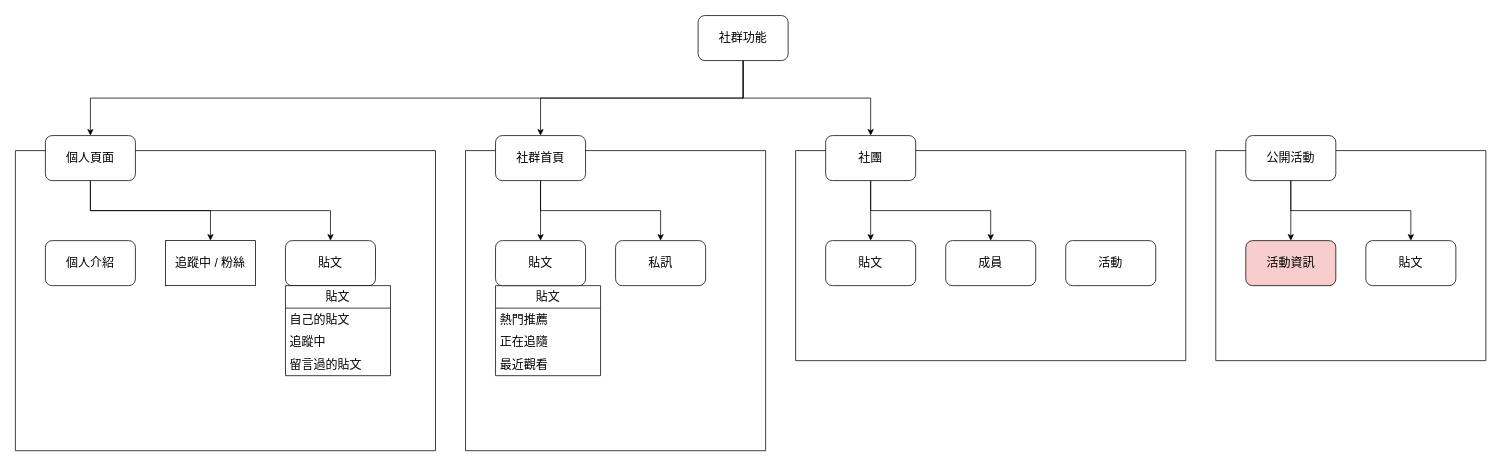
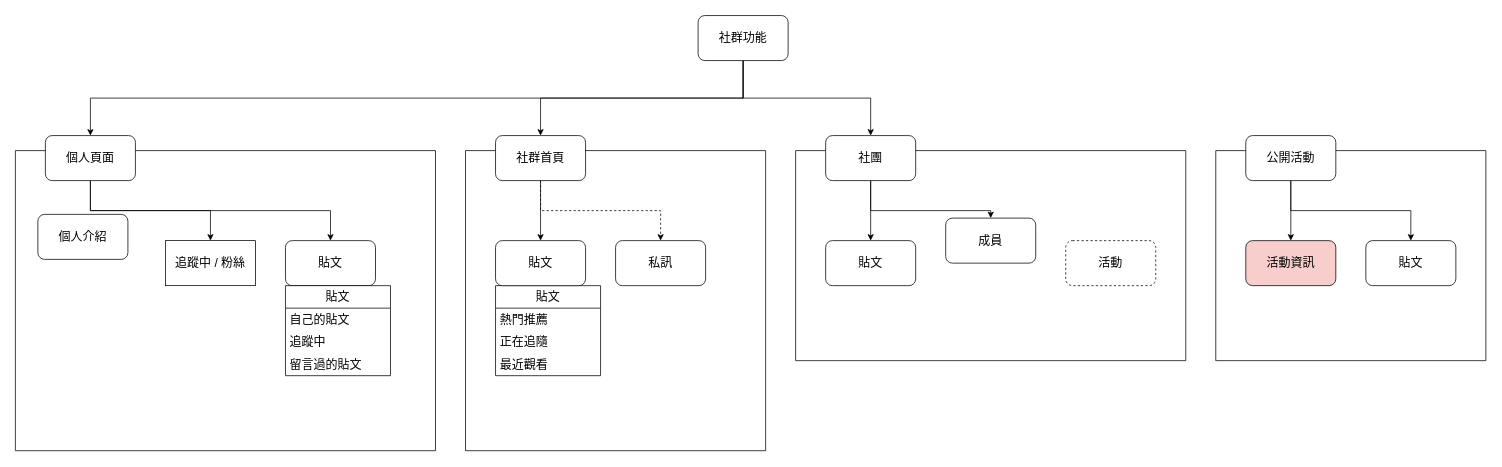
  <mxCell id="0" />
  <mxCell id="1" parent="0" />
  <mxCell id="2" style="edgeStyle=orthogonalEdgeStyle;rounded=0;orthogonalLoop=1;jettySize=auto;html=1;exitX=0.5;exitY=1;exitDx=0;exitDy=0;" edge="1" parent="1" source="5" target="39"><mxGeometry relative="1" as="geometry" /></mxCell>
  <mxCell id="3" style="edgeStyle=orthogonalEdgeStyle;rounded=0;orthogonalLoop=1;jettySize=auto;html=1;exitX=0.5;exitY=1;exitDx=0;exitDy=0;" edge="1" parent="1" source="5" target="9"><mxGeometry relative="1" as="geometry" /></mxCell>
  <mxCell id="4" style="edgeStyle=orthogonalEdgeStyle;rounded=0;orthogonalLoop=1;jettySize=auto;html=1;entryX=0.5;entryY=0;entryDx=0;entryDy=0;exitX=0.5;exitY=1;exitDx=0;exitDy=0;" edge="1" parent="1" source="5" target="22"><mxGeometry relative="1" as="geometry" /></mxCell>
  <mxCell id="5" value="&lt;font style=&quot;font-size: 16px;&quot;&gt;社群功能&lt;/font&gt;" style="rounded=1;whiteSpace=wrap;html=1;" vertex="1" parent="1"><mxGeometry x="930" y="20" width="120" height="60" as="geometry" /></mxCell>
  <mxCell id="6" value="" style="swimlane;startSize=0;" vertex="1" parent="1"><mxGeometry x="620" y="200" width="400" height="400" as="geometry"><mxRectangle x="90" y="360" width="50" height="40" as="alternateBounds" /></mxGeometry></mxCell>
  <mxCell id="7" style="edgeStyle=orthogonalEdgeStyle;rounded=0;orthogonalLoop=1;jettySize=auto;html=1;entryX=0.5;entryY=0;entryDx=0;entryDy=0;" edge="1" parent="6" source="9" target="14"><mxGeometry relative="1" as="geometry" /></mxCell>
- <mxCell id="8" style="edgeStyle=orthogonalEdgeStyle;rounded=0;orthogonalLoop=1;jettySize=auto;html=1;exitX=0.5;exitY=1;exitDx=0;exitDy=0;" edge="1" parent="6" source="9" target="15"><mxGeometry relative="1" as="geometry" /></mxCell>
+ <mxCell id="8" style="edgeStyle=orthogonalEdgeStyle;rounded=0;orthogonalLoop=1;jettySize=auto;html=1;exitX=0.5;exitY=1;exitDx=0;exitDy=0;dashed=1;" edge="1" parent="6" source="9" target="15"><mxGeometry relative="1" as="geometry" /></mxCell>
  <mxCell id="9" value="&lt;font style=&quot;font-size: 16px;&quot;&gt;社群首頁&lt;/font&gt;" style="rounded=1;whiteSpace=wrap;html=1;" vertex="1" parent="6"><mxGeometry x="40" y="-20" width="120" height="60" as="geometry" /></mxCell>
  <mxCell id="10" value="貼文" style="swimlane;fontStyle=0;childLayout=stackLayout;horizontal=1;startSize=30;horizontalStack=0;resizeParent=1;resizeParentMax=0;resizeLast=0;collapsible=1;marginBottom=0;whiteSpace=wrap;html=1;fontSize=16;" vertex="1" parent="6"><mxGeometry x="40" y="180" width="140" height="120" as="geometry"><mxRectangle x="120" y="480" width="70" height="30" as="alternateBounds" /></mxGeometry></mxCell>
  <mxCell id="11" value="&lt;span style=&quot;text-align: center;&quot;&gt;熱門推薦&lt;/span&gt;" style="text;strokeColor=none;fillColor=none;align=left;verticalAlign=middle;spacingLeft=4;spacingRight=4;overflow=hidden;points=[[0,0.5],[1,0.5]];portConstraint=eastwest;rotatable=0;whiteSpace=wrap;html=1;fontSize=16;" vertex="1" parent="10"><mxGeometry y="30" width="140" height="30" as="geometry" /></mxCell>
  <mxCell id="12" value="&lt;span style=&quot;text-align: center;&quot;&gt;正在追隨&lt;/span&gt;" style="text;strokeColor=none;fillColor=none;align=left;verticalAlign=middle;spacingLeft=4;spacingRight=4;overflow=hidden;points=[[0,0.5],[1,0.5]];portConstraint=eastwest;rotatable=0;whiteSpace=wrap;html=1;fontSize=16;" vertex="1" parent="10"><mxGeometry y="60" width="140" height="30" as="geometry" /></mxCell>
  <mxCell id="13" value="&lt;span style=&quot;text-align: center;&quot;&gt;最近觀看&lt;/span&gt;" style="text;strokeColor=none;fillColor=none;align=left;verticalAlign=middle;spacingLeft=4;spacingRight=4;overflow=hidden;points=[[0,0.5],[1,0.5]];portConstraint=eastwest;rotatable=0;whiteSpace=wrap;html=1;fontSize=16;" vertex="1" parent="10"><mxGeometry y="90" width="140" height="30" as="geometry" /></mxCell>
  <mxCell id="14" value="&lt;font style=&quot;font-size: 16px;&quot;&gt;貼文&lt;/font&gt;" style="rounded=1;whiteSpace=wrap;html=1;" vertex="1" parent="6"><mxGeometry x="40" y="120" width="120" height="60" as="geometry" /></mxCell>
  <mxCell id="15" value="&lt;span style=&quot;font-size: 16px;&quot;&gt;私訊&lt;/span&gt;" style="rounded=1;whiteSpace=wrap;html=1;" vertex="1" parent="6"><mxGeometry x="200" y="120" width="120" height="60" as="geometry" /></mxCell>
  <mxCell id="16" value="" style="swimlane;startSize=0;" vertex="1" parent="1"><mxGeometry x="1060" y="200" width="520" height="280" as="geometry"><mxRectangle y="320" width="50" height="40" as="alternateBounds" /></mxGeometry></mxCell>
- <mxCell id="17" value="&lt;font style=&quot;font-size: 16px;&quot;&gt;活動&lt;/font&gt;" style="rounded=1;whiteSpace=wrap;html=1;" vertex="1" parent="16"><mxGeometry x="360" y="120" width="120" height="60" as="geometry" /></mxCell>
+ <mxCell id="17" value="&lt;font style=&quot;font-size: 16px;&quot;&gt;活動&lt;/font&gt;" style="rounded=1;whiteSpace=wrap;html=1;dashed=1;" vertex="1" parent="16"><mxGeometry x="360" y="120" width="120" height="60" as="geometry" /></mxCell>
  <mxCell id="18" value="&lt;font style=&quot;font-size: 16px;&quot;&gt;貼文&lt;/font&gt;" style="rounded=1;whiteSpace=wrap;html=1;" vertex="1" parent="16"><mxGeometry x="40" y="120" width="120" height="60" as="geometry" /></mxCell>
- <mxCell id="19" value="&lt;font style=&quot;font-size: 16px;&quot;&gt;成員&lt;/font&gt;" style="rounded=1;whiteSpace=wrap;html=1;" vertex="1" parent="16"><mxGeometry x="200" y="120" width="120" height="60" as="geometry" /></mxCell>
+ <mxCell id="19" value="&lt;font style=&quot;font-size: 16px;&quot;&gt;成員&lt;/font&gt;" style="rounded=1;whiteSpace=wrap;html=1;" vertex="1" parent="16"><mxGeometry x="200" y="90" width="120" height="60" as="geometry" /></mxCell>
  <mxCell id="20" style="edgeStyle=orthogonalEdgeStyle;rounded=0;orthogonalLoop=1;jettySize=auto;html=1;" edge="1" parent="16" source="22" target="18"><mxGeometry relative="1" as="geometry" /></mxCell>
  <mxCell id="21" style="edgeStyle=orthogonalEdgeStyle;rounded=0;orthogonalLoop=1;jettySize=auto;html=1;" edge="1" parent="16" target="19"><mxGeometry relative="1" as="geometry"><mxPoint x="100" y="40" as="sourcePoint" /><Array as="points"><mxPoint x="100" y="80" /><mxPoint x="260" y="80" /></Array></mxGeometry></mxCell>
  <mxCell id="22" value="&lt;font style=&quot;font-size: 16px;&quot;&gt;社團&lt;/font&gt;" style="rounded=1;whiteSpace=wrap;html=1;" vertex="1" parent="16"><mxGeometry x="40" y="-20" width="120" height="60" as="geometry" /></mxCell>
  <mxCell id="23" value="" style="swimlane;startSize=0;" vertex="1" parent="1"><mxGeometry x="1620" y="200" width="360" height="280" as="geometry" /></mxCell>
  <mxCell id="24" style="edgeStyle=orthogonalEdgeStyle;rounded=0;orthogonalLoop=1;jettySize=auto;html=1;" edge="1" parent="23" source="26" target="27"><mxGeometry relative="1" as="geometry" /></mxCell>
  <mxCell id="25" style="edgeStyle=orthogonalEdgeStyle;rounded=0;orthogonalLoop=1;jettySize=auto;html=1;exitX=0.5;exitY=1;exitDx=0;exitDy=0;" edge="1" parent="23" source="26" target="28"><mxGeometry relative="1" as="geometry" /></mxCell>
  <mxCell id="26" value="&lt;font style=&quot;font-size: 16px;&quot;&gt;公開活動&lt;/font&gt;" style="rounded=1;whiteSpace=wrap;html=1;" vertex="1" parent="23"><mxGeometry x="40" y="-20" width="120" height="60" as="geometry" /></mxCell>
  <mxCell id="27" value="&lt;font style=&quot;font-size: 16px;&quot;&gt;活動資訊&lt;/font&gt;" style="rounded=1;whiteSpace=wrap;html=1;fillColor=#f8cecc;" vertex="1" parent="23"><mxGeometry x="40" y="120" width="120" height="60" as="geometry" /></mxCell>
  <mxCell id="28" value="&lt;font style=&quot;font-size: 16px;&quot;&gt;貼文&lt;/font&gt;" style="rounded=1;whiteSpace=wrap;html=1;" vertex="1" parent="23"><mxGeometry x="200" y="120" width="120" height="60" as="geometry" /></mxCell>
  <mxCell id="29" value="" style="swimlane;startSize=0;" vertex="1" parent="1"><mxGeometry x="20" y="200" width="560" height="400" as="geometry"><mxRectangle x="-470" y="310" width="50" height="40" as="alternateBounds" /></mxGeometry></mxCell>
  <mxCell id="30" value="&lt;font style=&quot;font-size: 16px;&quot;&gt;追蹤中 / 粉絲&lt;/font&gt;" style="whiteSpace=wrap;html=1;rounded=0;" vertex="1" parent="29"><mxGeometry x="200" y="120" width="120" height="60" as="geometry" /></mxCell>
  <mxCell id="31" value="&lt;font style=&quot;font-size: 16px;&quot;&gt;貼文&lt;/font&gt;" style="rounded=1;whiteSpace=wrap;html=1;" vertex="1" parent="29"><mxGeometry x="360" y="120" width="120" height="60" as="geometry" /></mxCell>
  <mxCell id="32" value="貼文" style="swimlane;fontStyle=0;childLayout=stackLayout;horizontal=1;startSize=30;horizontalStack=0;resizeParent=1;resizeParentMax=0;resizeLast=0;collapsible=1;marginBottom=0;whiteSpace=wrap;html=1;fontSize=16;" vertex="1" parent="29"><mxGeometry x="360" y="180" width="140" height="120" as="geometry"><mxRectangle x="120" y="480" width="70" height="30" as="alternateBounds" /></mxGeometry></mxCell>
  <mxCell id="33" value="自己的貼文" style="text;strokeColor=none;fillColor=none;align=left;verticalAlign=middle;spacingLeft=4;spacingRight=4;overflow=hidden;points=[[0,0.5],[1,0.5]];portConstraint=eastwest;rotatable=0;whiteSpace=wrap;html=1;fontSize=16;" vertex="1" parent="32"><mxGeometry y="30" width="140" height="30" as="geometry" /></mxCell>
  <mxCell id="34" value="追蹤中" style="text;strokeColor=none;fillColor=none;align=left;verticalAlign=middle;spacingLeft=4;spacingRight=4;overflow=hidden;points=[[0,0.5],[1,0.5]];portConstraint=eastwest;rotatable=0;whiteSpace=wrap;html=1;fontSize=16;" vertex="1" parent="32"><mxGeometry y="60" width="140" height="30" as="geometry" /></mxCell>
  <mxCell id="35" value="留言過的貼文" style="text;strokeColor=none;fillColor=none;align=left;verticalAlign=middle;spacingLeft=4;spacingRight=4;overflow=hidden;points=[[0,0.5],[1,0.5]];portConstraint=eastwest;rotatable=0;whiteSpace=wrap;html=1;fontSize=16;" vertex="1" parent="32"><mxGeometry y="90" width="140" height="30" as="geometry" /></mxCell>
- <mxCell id="36" value="&lt;font style=&quot;font-size: 16px;&quot;&gt;個人介紹&lt;/font&gt;" style="rounded=1;whiteSpace=wrap;html=1;" vertex="1" parent="29"><mxGeometry x="40" y="120" width="120" height="60" as="geometry" /></mxCell>
+ <mxCell id="36" value="&lt;font style=&quot;font-size: 16px;&quot;&gt;個人介紹&lt;/font&gt;" style="rounded=1;whiteSpace=wrap;html=1;" vertex="1" parent="29"><mxGeometry x="30" y="85" width="120" height="60" as="geometry" /></mxCell>
  <mxCell id="37" style="edgeStyle=orthogonalEdgeStyle;rounded=0;orthogonalLoop=1;jettySize=auto;html=1;entryX=0.5;entryY=0;entryDx=0;entryDy=0;exitX=0.5;exitY=1;exitDx=0;exitDy=0;" edge="1" parent="29" source="39" target="30"><mxGeometry relative="1" as="geometry" /></mxCell>
  <mxCell id="38" style="edgeStyle=orthogonalEdgeStyle;rounded=0;orthogonalLoop=1;jettySize=auto;html=1;exitX=0.5;exitY=1;exitDx=0;exitDy=0;" edge="1" parent="29" source="39" target="31"><mxGeometry relative="1" as="geometry" /></mxCell>
  <mxCell id="39" value="&lt;font style=&quot;font-size: 16px;&quot;&gt;個人頁面&lt;/font&gt;" style="rounded=1;whiteSpace=wrap;html=1;" vertex="1" parent="29"><mxGeometry x="40" y="-20" width="120" height="60" as="geometry" /></mxCell>
